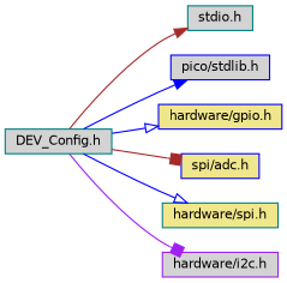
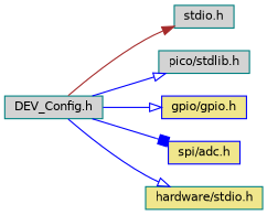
  digraph {
    rankdir=LR
    node [color=teal fillcolor=lightgrey fontname=Helvetica fontsize=10 shape=record style=filled]
    edge [arrowhead=normal color=blue fontname=Helvetica fontsize=10 labelfontname=Helvetica labelfontsize=10 style=solid]
    n1 [fontcolor=black height=0.2 label="DEV_Config.h" width=0.4]
    n2 [height=0.2 label="stdio.h" width=0.4]
-   n3 [color=blue height=0.2 label="pico/stdlib.h" width=0.4]
-   n4 [color=blue fillcolor=khaki height=0.2 label="hardware/gpio.h" width=0.4]
+   n3 [height=0.2 label="pico/stdlib.h" width=0.4]
+   n4 [color=blue fillcolor=khaki height=0.2 label="gpio/gpio.h" width=0.4]
    n5 [color=blue fillcolor=khaki height=0.2 label="spi/adc.h" width=0.4]
-   n6 [fillcolor=khaki height=0.2 label="hardware/spi.h" width=0.4]
-   n7 [color=purple height=0.2 label="hardware/i2c.h" width=0.4]
+   n6 [fillcolor=khaki height=0.2 label="hardware/stdio.h" width=0.4]
    n1 -> n2 [color=brown]
-   n1 -> n3
+   n1 -> n3 [arrowhead=onormal]
    n1 -> n4 [arrowhead=onormal]
-   n1 -> n5 [arrowhead=box color=brown]
+   n1 -> n5 [arrowhead=box]
    n1 -> n6 [arrowhead=onormal]
-   n1 -> n7 [arrowhead=box color=purple]
  }
